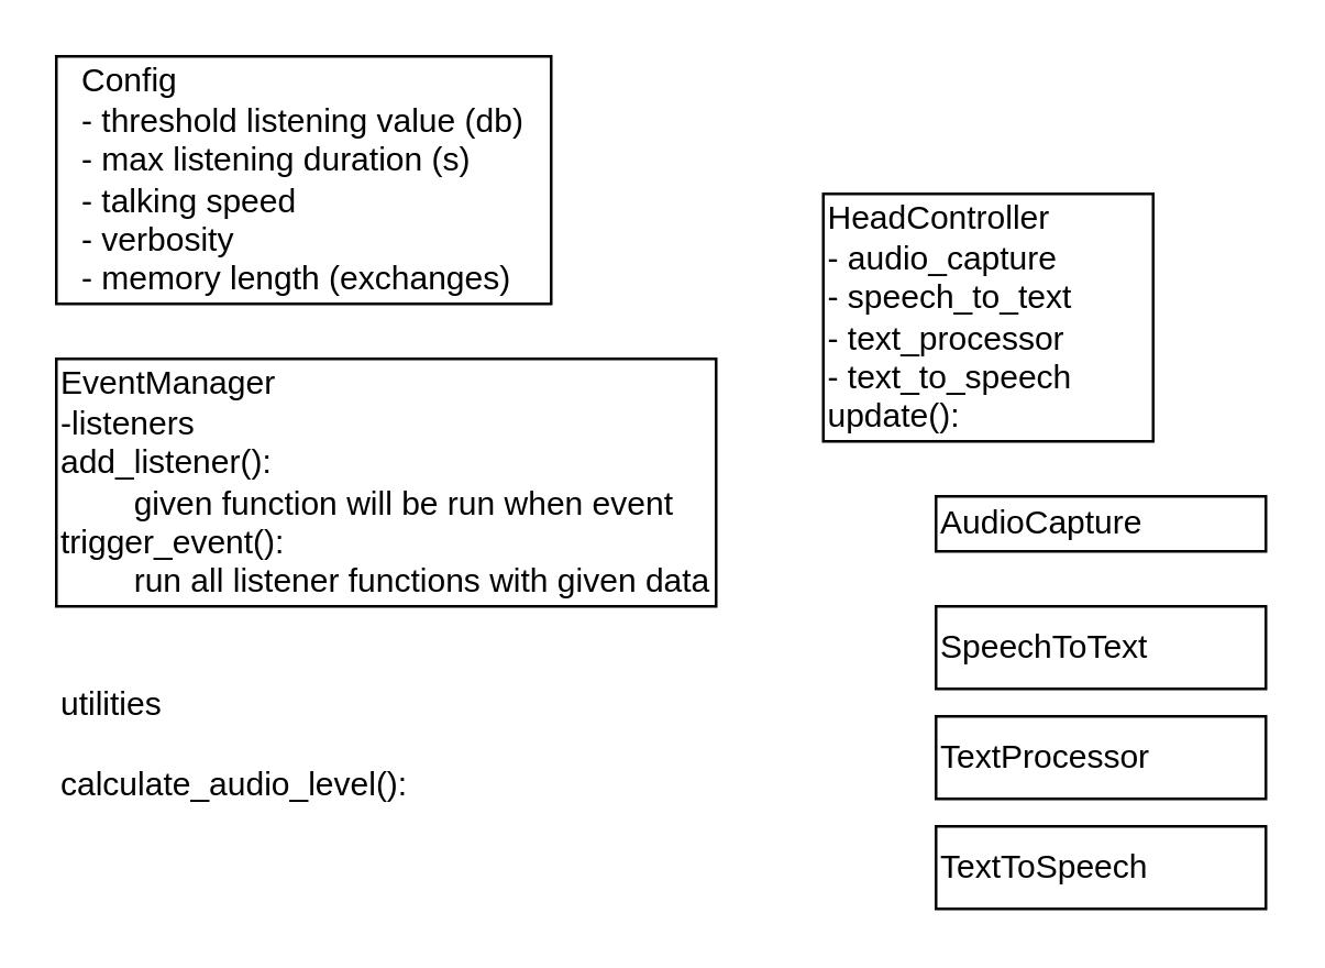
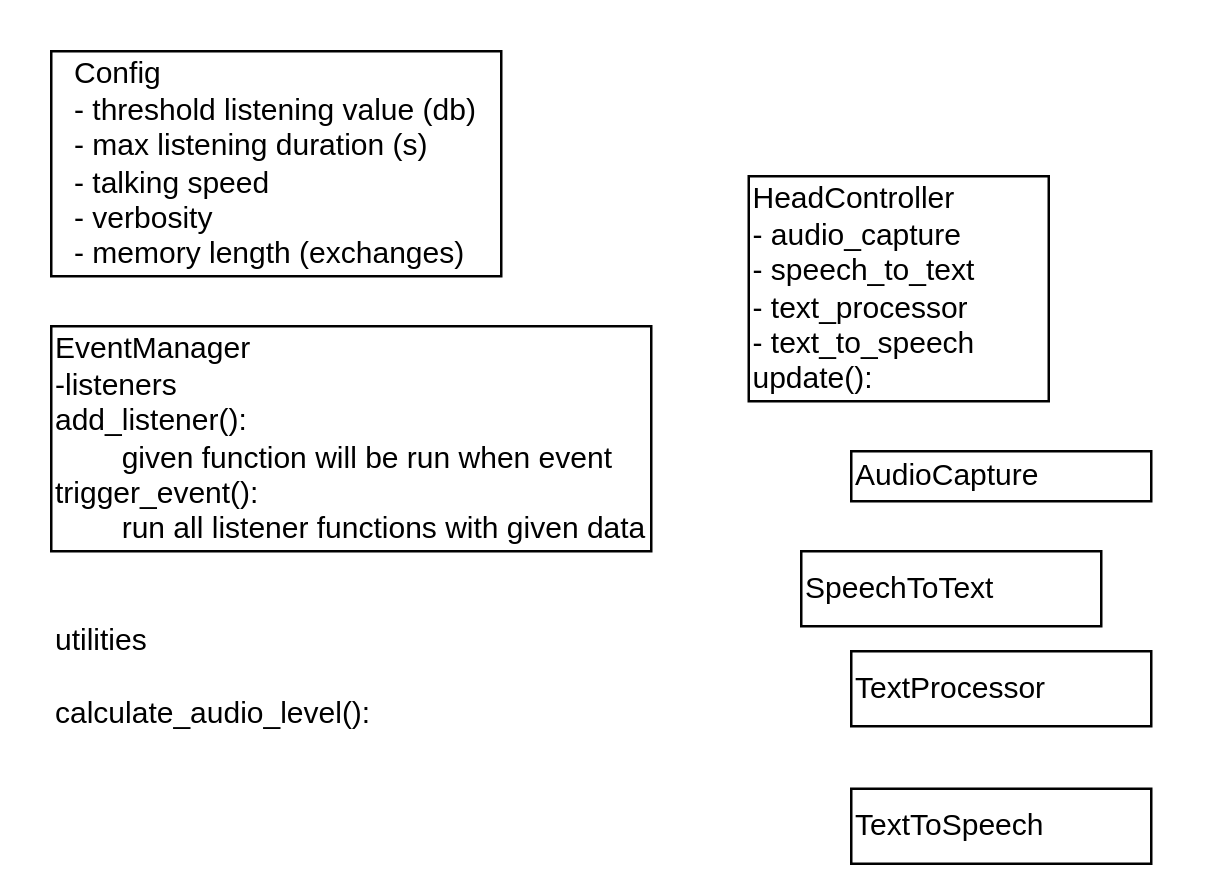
  <mxCell id="0" />
  <mxCell id="1" parent="0" />
  <mxCell id="2" value="&lt;div style=&quot;text-align: left;&quot;&gt;Config&lt;/div&gt;&lt;div style=&quot;text-align: left;&quot;&gt;&lt;span style=&quot;background-color: initial;&quot;&gt;- threshold listening value (db)&lt;/span&gt;&lt;/div&gt;&lt;div style=&quot;text-align: left;&quot;&gt;&lt;span style=&quot;background-color: initial;&quot;&gt;- max listening duration (s)&lt;/span&gt;&lt;/div&gt;&lt;div style=&quot;text-align: left;&quot;&gt;&lt;span style=&quot;background-color: initial;&quot;&gt;- talking speed&lt;/span&gt;&lt;/div&gt;&lt;div style=&quot;text-align: left;&quot;&gt;&lt;span style=&quot;background-color: initial;&quot;&gt;- verbosity&lt;/span&gt;&lt;/div&gt;&lt;div style=&quot;text-align: left;&quot;&gt;&lt;span style=&quot;background-color: initial;&quot;&gt;- memory length (exchanges)&lt;/span&gt;&lt;/div&gt;" style="rounded=0;whiteSpace=wrap;html=1;" vertex="1" parent="1"><mxGeometry x="20" y="20" width="180" height="90" as="geometry" /></mxCell>
  <mxCell id="3" value="HeadController&lt;div&gt;- audio_capture&lt;br&gt;&lt;/div&gt;&lt;div&gt;- speech_to_text&lt;br&gt;&lt;/div&gt;&lt;div&gt;- text_processor&lt;br&gt;&lt;/div&gt;&lt;div&gt;&lt;span style=&quot;background-color: initial;&quot;&gt;- text_to_speech&lt;/span&gt;&lt;/div&gt;&lt;div&gt;update():&lt;/div&gt;" style="rounded=0;whiteSpace=wrap;html=1;align=left;" vertex="1" parent="1"><mxGeometry x="299" y="70" width="120" height="90" as="geometry" /></mxCell>
  <mxCell id="4" value="AudioCapture" style="rounded=0;whiteSpace=wrap;html=1;align=left;" vertex="1" parent="1"><mxGeometry x="340" y="180" width="120" height="20" as="geometry" /></mxCell>
- <mxCell id="5" value="SpeechToText" style="rounded=0;whiteSpace=wrap;html=1;align=left;" vertex="1" parent="1"><mxGeometry x="340" y="220" width="120" height="30" as="geometry" /></mxCell>
+ <mxCell id="5" value="SpeechToText" style="rounded=0;whiteSpace=wrap;html=1;align=left;" vertex="1" parent="1"><mxGeometry x="320" y="220" width="120" height="30" as="geometry" /></mxCell>
  <mxCell id="6" value="TextProcessor" style="rounded=0;whiteSpace=wrap;html=1;align=left;" vertex="1" parent="1"><mxGeometry x="340" y="260" width="120" height="30" as="geometry" /></mxCell>
- <mxCell id="7" value="TextToSpeech" style="rounded=0;whiteSpace=wrap;html=1;align=left;" vertex="1" parent="1"><mxGeometry x="340" y="300" width="120" height="30" as="geometry" /></mxCell>
+ <mxCell id="7" value="TextToSpeech" style="rounded=0;whiteSpace=wrap;html=1;align=left;" vertex="1" parent="1"><mxGeometry x="340" y="315" width="120" height="30" as="geometry" /></mxCell>
  <mxCell id="8" value="EventManager&lt;div&gt;-listeners&lt;/div&gt;&lt;div&gt;add_listener():&lt;/div&gt;&lt;div&gt;&lt;span style=&quot;white-space: pre;&quot;&gt;&#09;&lt;/span&gt;given function will be run when event&lt;br&gt;&lt;/div&gt;&lt;div&gt;trigger_event():&lt;/div&gt;&lt;div&gt;&lt;span style=&quot;white-space: pre;&quot;&gt;&#09;&lt;/span&gt;run all listener functions with given data&lt;br&gt;&lt;/div&gt;" style="rounded=0;whiteSpace=wrap;html=1;align=left;" vertex="1" parent="1"><mxGeometry x="20" y="130" width="240" height="90" as="geometry" /></mxCell>
  <mxCell id="9" value="utilities&lt;div&gt;&lt;br&gt;&lt;/div&gt;&lt;div&gt;calculate_audio_level():&lt;/div&gt;" style="text;html=1;align=left;verticalAlign=middle;whiteSpace=wrap;rounded=0;" vertex="1" parent="1"><mxGeometry x="20" y="240" width="240" height="60" as="geometry" /></mxCell>
